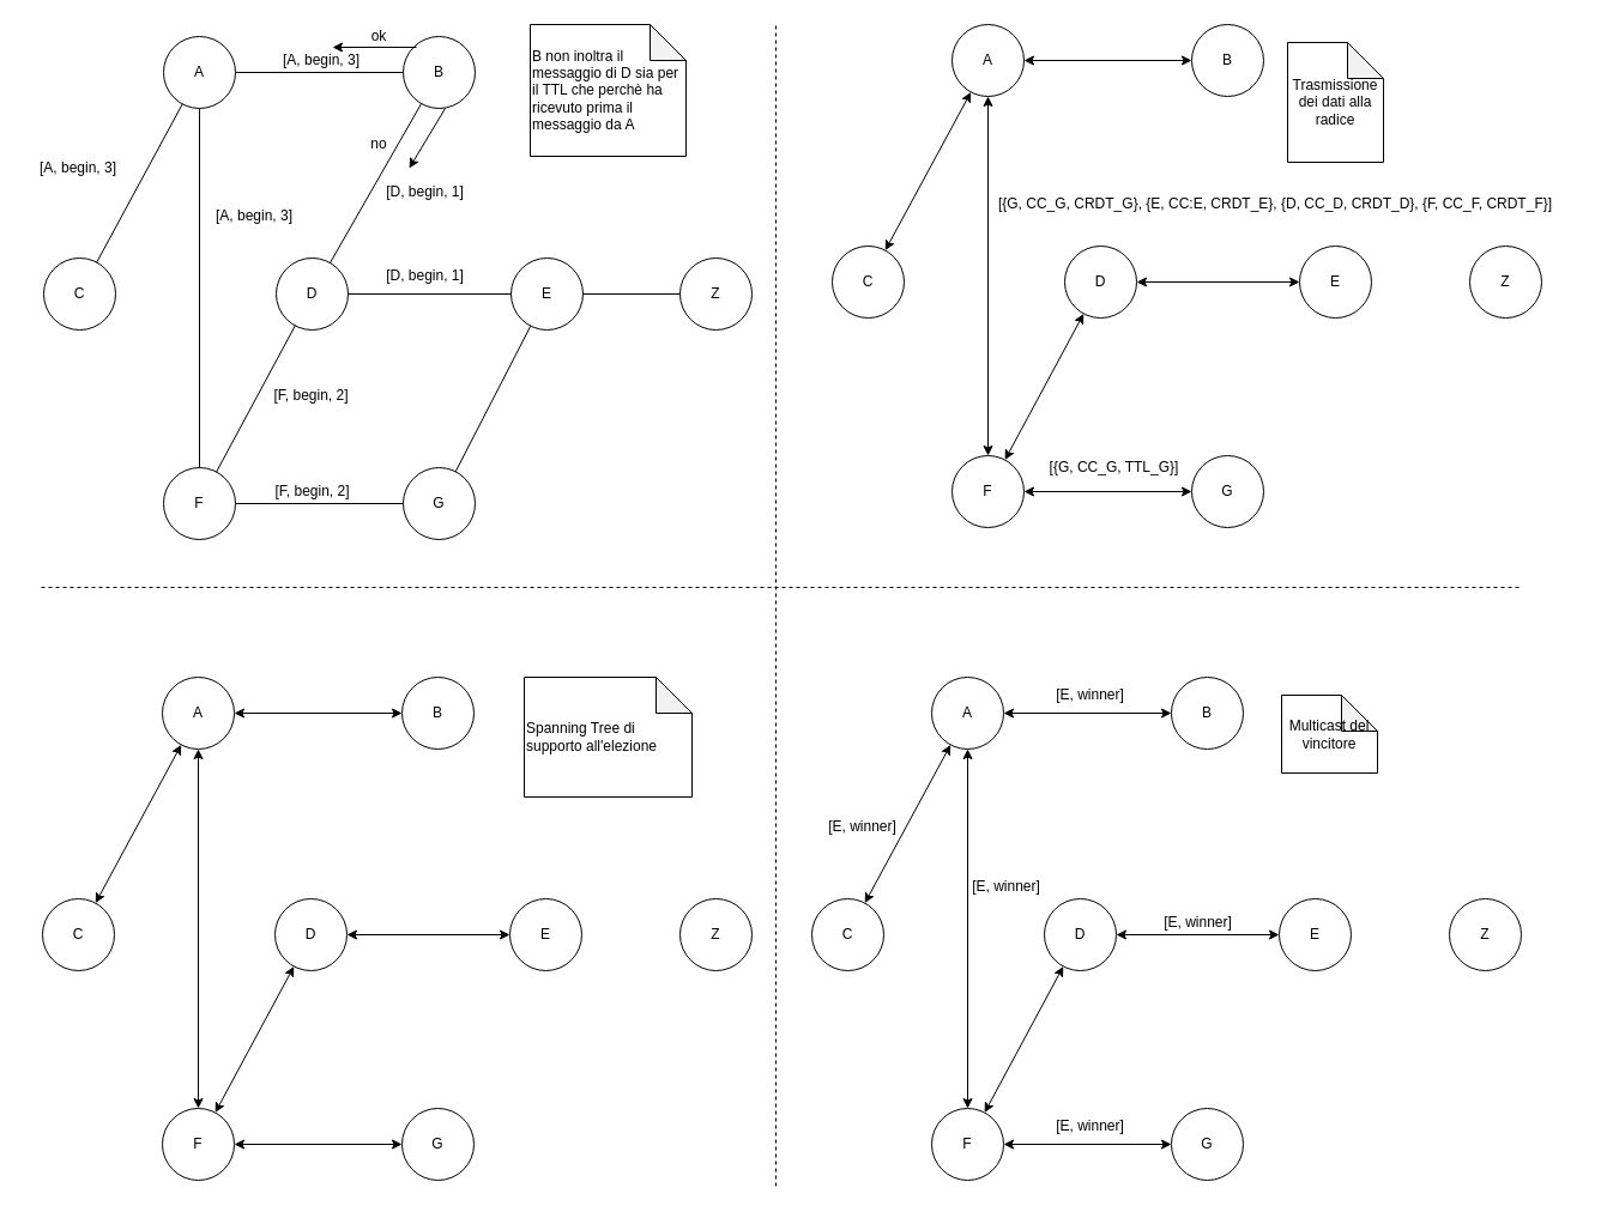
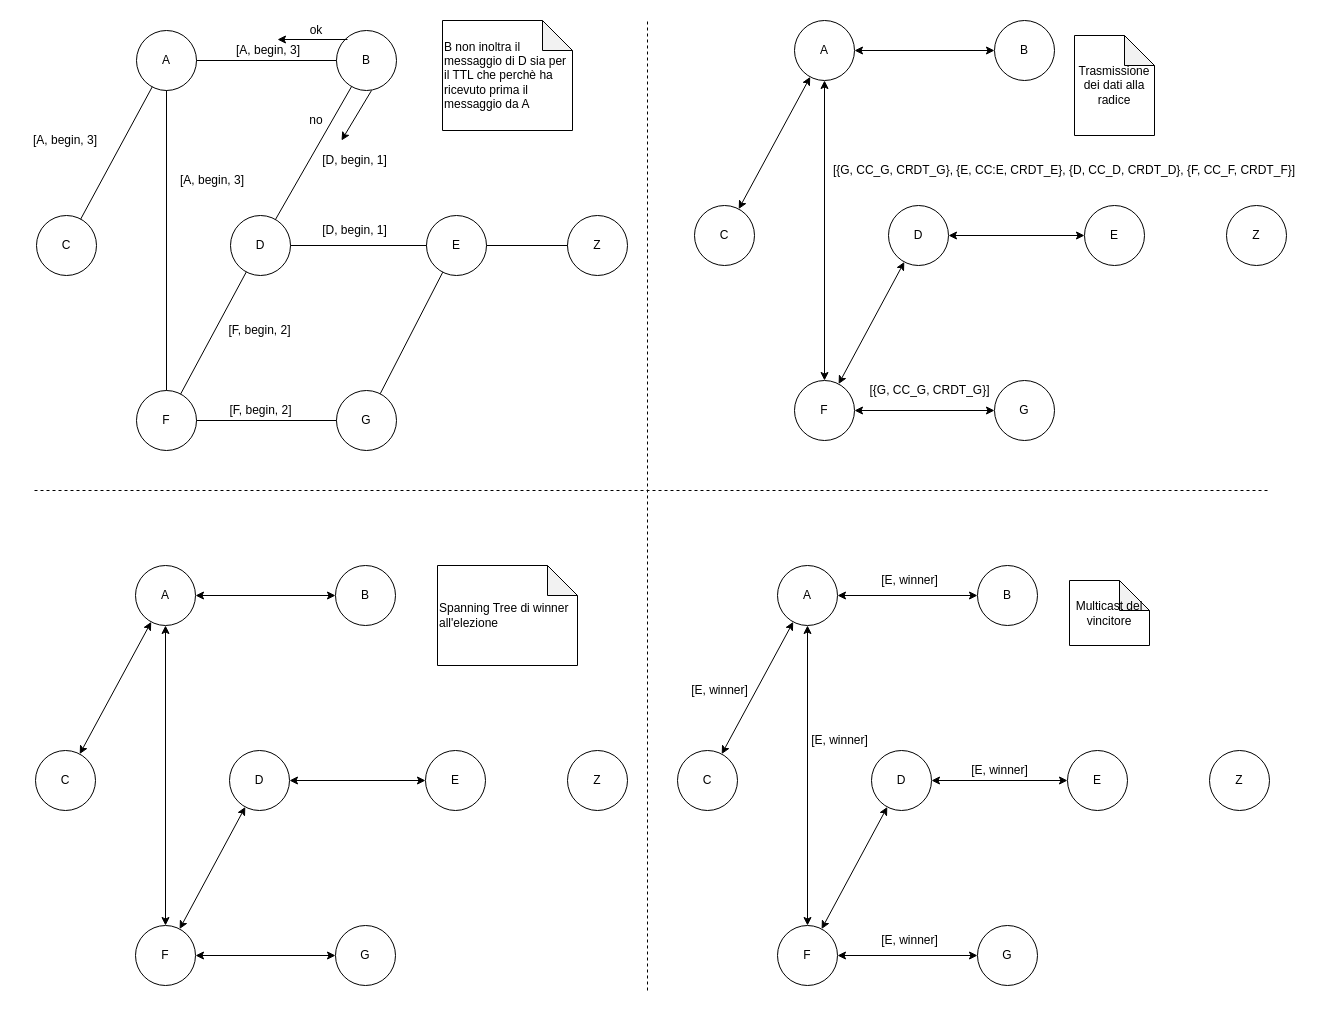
  <mxCell id="0" />
  <mxCell id="1" parent="0" />
  <mxCell id="2" value="D" style="ellipse;whiteSpace=wrap;html=1;aspect=fixed;" vertex="1" parent="1"><mxGeometry x="230" y="215" width="60" height="60" as="geometry" /></mxCell>
  <mxCell id="3" value="B" style="ellipse;whiteSpace=wrap;html=1;aspect=fixed;" vertex="1" parent="1"><mxGeometry x="336" y="30" width="60" height="60" as="geometry" /></mxCell>
  <mxCell id="4" value="A" style="ellipse;whiteSpace=wrap;html=1;aspect=fixed;" vertex="1" parent="1"><mxGeometry x="136" y="30" width="60" height="60" as="geometry" /></mxCell>
  <mxCell id="5" value="C" style="ellipse;whiteSpace=wrap;html=1;aspect=fixed;" vertex="1" parent="1"><mxGeometry x="36" y="215" width="60" height="60" as="geometry" /></mxCell>
  <mxCell id="6" value="G" style="ellipse;whiteSpace=wrap;html=1;aspect=fixed;" vertex="1" parent="1"><mxGeometry x="336" y="390" width="60" height="60" as="geometry" /></mxCell>
  <mxCell id="7" value="F" style="ellipse;whiteSpace=wrap;html=1;aspect=fixed;" vertex="1" parent="1"><mxGeometry x="136" y="390" width="60" height="60" as="geometry" /></mxCell>
  <mxCell id="8" value="E" style="ellipse;whiteSpace=wrap;html=1;aspect=fixed;" vertex="1" parent="1"><mxGeometry x="426" y="215" width="60" height="60" as="geometry" /></mxCell>
  <mxCell id="9" value="" style="endArrow=none;html=1;" edge="1" parent="1" source="5" target="4"><mxGeometry width="50" height="50" relative="1" as="geometry"><mxPoint x="156" y="190" as="sourcePoint" /><mxPoint x="206" y="140" as="targetPoint" /></mxGeometry></mxCell>
  <mxCell id="10" value="" style="endArrow=none;html=1;" edge="1" parent="1" source="7" target="4"><mxGeometry width="50" height="50" relative="1" as="geometry"><mxPoint x="186" y="190" as="sourcePoint" /><mxPoint x="236" y="140" as="targetPoint" /></mxGeometry></mxCell>
  <mxCell id="11" value="" style="endArrow=none;html=1;" edge="1" parent="1" source="7" target="6"><mxGeometry width="50" height="50" relative="1" as="geometry"><mxPoint x="316" y="360" as="sourcePoint" /><mxPoint x="366" y="310" as="targetPoint" /></mxGeometry></mxCell>
  <mxCell id="12" value="" style="endArrow=none;html=1;" edge="1" parent="1" source="7" target="2"><mxGeometry width="50" height="50" relative="1" as="geometry"><mxPoint x="246" y="340" as="sourcePoint" /><mxPoint x="296" y="290" as="targetPoint" /></mxGeometry></mxCell>
  <mxCell id="13" value="" style="endArrow=none;html=1;" edge="1" parent="1" source="2" target="3"><mxGeometry width="50" height="50" relative="1" as="geometry"><mxPoint x="356" y="170" as="sourcePoint" /><mxPoint x="406" y="120" as="targetPoint" /></mxGeometry></mxCell>
  <mxCell id="14" value="" style="endArrow=none;html=1;" edge="1" parent="1" source="4" target="3"><mxGeometry width="50" height="50" relative="1" as="geometry"><mxPoint x="216" y="140" as="sourcePoint" /><mxPoint x="266" y="90" as="targetPoint" /></mxGeometry></mxCell>
  <mxCell id="15" value="" style="endArrow=none;html=1;" edge="1" parent="1" source="6" target="8"><mxGeometry width="50" height="50" relative="1" as="geometry"><mxPoint x="346" y="330" as="sourcePoint" /><mxPoint x="396" y="280" as="targetPoint" /></mxGeometry></mxCell>
  <mxCell id="16" value="" style="endArrow=none;html=1;" edge="1" parent="1" source="2" target="8"><mxGeometry width="50" height="50" relative="1" as="geometry"><mxPoint x="386" y="240" as="sourcePoint" /><mxPoint x="436" y="190" as="targetPoint" /></mxGeometry></mxCell>
  <mxCell id="17" value="D" style="ellipse;whiteSpace=wrap;html=1;aspect=fixed;" vertex="1" parent="1"><mxGeometry x="229" y="750" width="60" height="60" as="geometry" /></mxCell>
  <mxCell id="18" value="B" style="ellipse;whiteSpace=wrap;html=1;aspect=fixed;" vertex="1" parent="1"><mxGeometry x="335" y="565" width="60" height="60" as="geometry" /></mxCell>
  <mxCell id="19" value="A" style="ellipse;whiteSpace=wrap;html=1;aspect=fixed;" vertex="1" parent="1"><mxGeometry x="135" y="565" width="60" height="60" as="geometry" /></mxCell>
  <mxCell id="20" value="C" style="ellipse;whiteSpace=wrap;html=1;aspect=fixed;" vertex="1" parent="1"><mxGeometry x="35" y="750" width="60" height="60" as="geometry" /></mxCell>
  <mxCell id="21" value="G" style="ellipse;whiteSpace=wrap;html=1;aspect=fixed;" vertex="1" parent="1"><mxGeometry x="335" y="925" width="60" height="60" as="geometry" /></mxCell>
  <mxCell id="22" value="F" style="ellipse;whiteSpace=wrap;html=1;aspect=fixed;" vertex="1" parent="1"><mxGeometry x="135" y="925" width="60" height="60" as="geometry" /></mxCell>
  <mxCell id="23" value="E" style="ellipse;whiteSpace=wrap;html=1;aspect=fixed;" vertex="1" parent="1"><mxGeometry x="425" y="750" width="60" height="60" as="geometry" /></mxCell>
  <mxCell id="24" value="Z" style="ellipse;whiteSpace=wrap;html=1;aspect=fixed;" vertex="1" parent="1"><mxGeometry x="567" y="215" width="60" height="60" as="geometry" /></mxCell>
  <mxCell id="25" value="" style="endArrow=none;html=1;" edge="1" parent="1" source="8" target="24"><mxGeometry width="50" height="50" relative="1" as="geometry"><mxPoint x="517" y="240" as="sourcePoint" /><mxPoint x="567" y="190" as="targetPoint" /></mxGeometry></mxCell>
  <mxCell id="26" value="Z" style="ellipse;whiteSpace=wrap;html=1;aspect=fixed;" vertex="1" parent="1"><mxGeometry x="567" y="750" width="60" height="60" as="geometry" /></mxCell>
  <mxCell id="27" value="[A, begin, 3]" style="text;html=1;strokeColor=none;fillColor=none;align=center;verticalAlign=middle;whiteSpace=wrap;rounded=0;" vertex="1" parent="1"><mxGeometry x="167" y="170" width="90" height="20" as="geometry" /></mxCell>
  <mxCell id="28" value="[F, begin, 2]" style="text;html=1;strokeColor=none;fillColor=none;align=center;verticalAlign=middle;whiteSpace=wrap;rounded=0;" vertex="1" parent="1"><mxGeometry x="217.5" y="320" width="83" height="20" as="geometry" /></mxCell>
  <mxCell id="29" value="[F, begin, 2]" style="text;html=1;strokeColor=none;fillColor=none;align=center;verticalAlign=middle;whiteSpace=wrap;rounded=0;" vertex="1" parent="1"><mxGeometry x="218.5" y="400" width="83" height="20" as="geometry" /></mxCell>
  <mxCell id="30" value="[D, begin, 1]" style="text;html=1;strokeColor=none;fillColor=none;align=center;verticalAlign=middle;whiteSpace=wrap;rounded=0;" vertex="1" parent="1"><mxGeometry x="313" y="220" width="83" height="20" as="geometry" /></mxCell>
  <mxCell id="31" value="[D, begin, 1]" style="text;html=1;strokeColor=none;fillColor=none;align=center;verticalAlign=middle;whiteSpace=wrap;rounded=0;" vertex="1" parent="1"><mxGeometry x="313" y="150" width="83" height="20" as="geometry" /></mxCell>
  <mxCell id="32" value="[A, begin, 3]" style="text;html=1;strokeColor=none;fillColor=none;align=center;verticalAlign=middle;whiteSpace=wrap;rounded=0;" vertex="1" parent="1"><mxGeometry x="223" y="40" width="90" height="20" as="geometry" /></mxCell>
  <mxCell id="33" value="[A, begin, 3]" style="text;html=1;strokeColor=none;fillColor=none;align=center;verticalAlign=middle;whiteSpace=wrap;rounded=0;" vertex="1" parent="1"><mxGeometry x="20" y="130" width="90" height="20" as="geometry" /></mxCell>
  <mxCell id="34" value="B non inoltra il messaggio di D sia per il TTL che perchè ha ricevuto prima il messaggio da A" style="shape=note;whiteSpace=wrap;html=1;backgroundOutline=1;darkOpacity=0.05;align=left;" vertex="1" parent="1"><mxGeometry x="442" y="20" width="130" height="110" as="geometry" /></mxCell>
- <mxCell id="35" value="Spanning Tree di supporto all'elezione" style="shape=note;whiteSpace=wrap;html=1;backgroundOutline=1;darkOpacity=0.05;align=left;" vertex="1" parent="1"><mxGeometry x="437" y="565" width="140" height="100" as="geometry" /></mxCell>
+ <mxCell id="35" value="Spanning Tree di winner all'elezione" style="shape=note;whiteSpace=wrap;html=1;backgroundOutline=1;darkOpacity=0.05;align=left;" vertex="1" parent="1"><mxGeometry x="437" y="565" width="140" height="100" as="geometry" /></mxCell>
  <mxCell id="36" value="" style="endArrow=classic;startArrow=classic;html=1;" edge="1" parent="1" source="20" target="19"><mxGeometry width="50" height="50" relative="1" as="geometry"><mxPoint x="57" y="700" as="sourcePoint" /><mxPoint x="107" y="650" as="targetPoint" /></mxGeometry></mxCell>
  <mxCell id="37" value="" style="endArrow=classic;startArrow=classic;html=1;" edge="1" parent="1" source="22" target="19"><mxGeometry width="50" height="50" relative="1" as="geometry"><mxPoint x="137" y="740" as="sourcePoint" /><mxPoint x="187" y="690" as="targetPoint" /></mxGeometry></mxCell>
  <mxCell id="38" value="" style="endArrow=classic;startArrow=classic;html=1;" edge="1" parent="1" source="22" target="21"><mxGeometry width="50" height="50" relative="1" as="geometry"><mxPoint x="247" y="950" as="sourcePoint" /><mxPoint x="297" y="900" as="targetPoint" /></mxGeometry></mxCell>
  <mxCell id="39" value="" style="endArrow=classic;startArrow=classic;html=1;" edge="1" parent="1" source="22" target="17"><mxGeometry width="50" height="50" relative="1" as="geometry"><mxPoint x="217" y="910" as="sourcePoint" /><mxPoint x="267" y="860" as="targetPoint" /></mxGeometry></mxCell>
  <mxCell id="40" value="" style="endArrow=classic;startArrow=classic;html=1;" edge="1" parent="1" source="17" target="23"><mxGeometry width="50" height="50" relative="1" as="geometry"><mxPoint x="357" y="810" as="sourcePoint" /><mxPoint x="407" y="760" as="targetPoint" /></mxGeometry></mxCell>
  <mxCell id="41" value="" style="endArrow=classic;startArrow=classic;html=1;" edge="1" parent="1" source="19" target="18"><mxGeometry width="50" height="50" relative="1" as="geometry"><mxPoint x="247" y="640" as="sourcePoint" /><mxPoint x="297" y="590" as="targetPoint" /></mxGeometry></mxCell>
  <mxCell id="42" value="D" style="ellipse;whiteSpace=wrap;html=1;aspect=fixed;" vertex="1" parent="1"><mxGeometry x="888" y="205" width="60" height="60" as="geometry" /></mxCell>
  <mxCell id="43" value="B" style="ellipse;whiteSpace=wrap;html=1;aspect=fixed;" vertex="1" parent="1"><mxGeometry x="994" y="20" width="60" height="60" as="geometry" /></mxCell>
  <mxCell id="44" value="A" style="ellipse;whiteSpace=wrap;html=1;aspect=fixed;" vertex="1" parent="1"><mxGeometry x="794" y="20" width="60" height="60" as="geometry" /></mxCell>
  <mxCell id="45" value="C" style="ellipse;whiteSpace=wrap;html=1;aspect=fixed;" vertex="1" parent="1"><mxGeometry x="694" y="205" width="60" height="60" as="geometry" /></mxCell>
  <mxCell id="46" value="G" style="ellipse;whiteSpace=wrap;html=1;aspect=fixed;" vertex="1" parent="1"><mxGeometry x="994" y="380" width="60" height="60" as="geometry" /></mxCell>
  <mxCell id="47" value="F" style="ellipse;whiteSpace=wrap;html=1;aspect=fixed;" vertex="1" parent="1"><mxGeometry x="794" y="380" width="60" height="60" as="geometry" /></mxCell>
  <mxCell id="48" value="E" style="ellipse;whiteSpace=wrap;html=1;aspect=fixed;" vertex="1" parent="1"><mxGeometry x="1084" y="205" width="60" height="60" as="geometry" /></mxCell>
  <mxCell id="49" value="Z" style="ellipse;whiteSpace=wrap;html=1;aspect=fixed;" vertex="1" parent="1"><mxGeometry x="1226" y="205" width="60" height="60" as="geometry" /></mxCell>
  <mxCell id="50" value="" style="endArrow=classic;startArrow=classic;html=1;" edge="1" parent="1" source="45" target="44"><mxGeometry width="50" height="50" relative="1" as="geometry"><mxPoint x="716" y="155" as="sourcePoint" /><mxPoint x="766" y="105" as="targetPoint" /></mxGeometry></mxCell>
  <mxCell id="51" value="" style="endArrow=classic;startArrow=classic;html=1;" edge="1" parent="1" source="47" target="44"><mxGeometry width="50" height="50" relative="1" as="geometry"><mxPoint x="796" y="195" as="sourcePoint" /><mxPoint x="846" y="145" as="targetPoint" /></mxGeometry></mxCell>
  <mxCell id="52" value="" style="endArrow=classic;startArrow=classic;html=1;" edge="1" parent="1" source="47" target="46"><mxGeometry width="50" height="50" relative="1" as="geometry"><mxPoint x="906" y="405" as="sourcePoint" /><mxPoint x="956" y="355" as="targetPoint" /></mxGeometry></mxCell>
  <mxCell id="53" value="" style="endArrow=classic;startArrow=classic;html=1;" edge="1" parent="1" source="47" target="42"><mxGeometry width="50" height="50" relative="1" as="geometry"><mxPoint x="876" y="365" as="sourcePoint" /><mxPoint x="926" y="315" as="targetPoint" /></mxGeometry></mxCell>
  <mxCell id="54" value="" style="endArrow=classic;startArrow=classic;html=1;" edge="1" parent="1" source="42" target="48"><mxGeometry width="50" height="50" relative="1" as="geometry"><mxPoint x="1016" y="265" as="sourcePoint" /><mxPoint x="1066" y="215" as="targetPoint" /></mxGeometry></mxCell>
  <mxCell id="55" value="" style="endArrow=classic;startArrow=classic;html=1;" edge="1" parent="1" source="44" target="43"><mxGeometry width="50" height="50" relative="1" as="geometry"><mxPoint x="906" y="95" as="sourcePoint" /><mxPoint x="956" y="45" as="targetPoint" /></mxGeometry></mxCell>
- <mxCell id="56" value="[{G, CC_G, TTL_G}]" style="text;html=1;strokeColor=none;fillColor=none;align=center;verticalAlign=middle;whiteSpace=wrap;rounded=0;" vertex="1" parent="1"><mxGeometry x="849" y="380" width="161" height="20" as="geometry" /></mxCell>
+ <mxCell id="56" value="[{G, CC_G, CRDT_G}]" style="text;html=1;strokeColor=none;fillColor=none;align=center;verticalAlign=middle;whiteSpace=wrap;rounded=0;" vertex="1" parent="1"><mxGeometry x="849" y="380" width="161" height="20" as="geometry" /></mxCell>
  <mxCell id="57" value="[{G, CC_G, CRDT_G}, {E, CC:E, CRDT_E}, {D, CC_D, CRDT_D}, {F, CC_F, CRDT_F}]" style="text;html=1;strokeColor=none;fillColor=none;align=center;verticalAlign=middle;whiteSpace=wrap;rounded=0;" vertex="1" parent="1"><mxGeometry x="809" y="160" width="510" height="20" as="geometry" /></mxCell>
  <mxCell id="58" value="ok" style="text;html=1;strokeColor=none;fillColor=none;align=center;verticalAlign=middle;whiteSpace=wrap;rounded=0;" vertex="1" parent="1"><mxGeometry x="296" y="20" width="40" height="20" as="geometry" /></mxCell>
  <mxCell id="59" value="" style="endArrow=classic;html=1;" edge="1" parent="1"><mxGeometry width="50" height="50" relative="1" as="geometry"><mxPoint x="347" y="39" as="sourcePoint" /><mxPoint x="277" y="39" as="targetPoint" /></mxGeometry></mxCell>
  <mxCell id="60" value="" style="endArrow=classic;html=1;" edge="1" parent="1"><mxGeometry width="50" height="50" relative="1" as="geometry"><mxPoint x="371" y="90" as="sourcePoint" /><mxPoint x="341" y="140" as="targetPoint" /></mxGeometry></mxCell>
  <mxCell id="61" value="no" style="text;html=1;strokeColor=none;fillColor=none;align=center;verticalAlign=middle;whiteSpace=wrap;rounded=0;" vertex="1" parent="1"><mxGeometry x="296" y="110" width="40" height="20" as="geometry" /></mxCell>
  <mxCell id="62" value="D" style="ellipse;whiteSpace=wrap;html=1;aspect=fixed;" vertex="1" parent="1"><mxGeometry x="871" y="750" width="60" height="60" as="geometry" /></mxCell>
  <mxCell id="63" value="B" style="ellipse;whiteSpace=wrap;html=1;aspect=fixed;" vertex="1" parent="1"><mxGeometry x="977" y="565" width="60" height="60" as="geometry" /></mxCell>
  <mxCell id="64" value="A" style="ellipse;whiteSpace=wrap;html=1;aspect=fixed;" vertex="1" parent="1"><mxGeometry x="777" y="565" width="60" height="60" as="geometry" /></mxCell>
  <mxCell id="65" value="C" style="ellipse;whiteSpace=wrap;html=1;aspect=fixed;" vertex="1" parent="1"><mxGeometry x="677" y="750" width="60" height="60" as="geometry" /></mxCell>
  <mxCell id="66" value="G" style="ellipse;whiteSpace=wrap;html=1;aspect=fixed;" vertex="1" parent="1"><mxGeometry x="977" y="925" width="60" height="60" as="geometry" /></mxCell>
  <mxCell id="67" value="F" style="ellipse;whiteSpace=wrap;html=1;aspect=fixed;" vertex="1" parent="1"><mxGeometry x="777" y="925" width="60" height="60" as="geometry" /></mxCell>
  <mxCell id="68" value="E" style="ellipse;whiteSpace=wrap;html=1;aspect=fixed;" vertex="1" parent="1"><mxGeometry x="1067" y="750" width="60" height="60" as="geometry" /></mxCell>
  <mxCell id="69" value="Z" style="ellipse;whiteSpace=wrap;html=1;aspect=fixed;" vertex="1" parent="1"><mxGeometry x="1209" y="750" width="60" height="60" as="geometry" /></mxCell>
  <mxCell id="70" value="" style="endArrow=classic;startArrow=classic;html=1;" edge="1" parent="1" source="65" target="64"><mxGeometry width="50" height="50" relative="1" as="geometry"><mxPoint x="699" y="700" as="sourcePoint" /><mxPoint x="749" y="650" as="targetPoint" /></mxGeometry></mxCell>
  <mxCell id="71" value="" style="endArrow=classic;startArrow=classic;html=1;" edge="1" parent="1" source="67" target="64"><mxGeometry width="50" height="50" relative="1" as="geometry"><mxPoint x="779" y="740" as="sourcePoint" /><mxPoint x="829" y="690" as="targetPoint" /></mxGeometry></mxCell>
  <mxCell id="72" value="" style="endArrow=classic;startArrow=classic;html=1;" edge="1" parent="1" source="67" target="66"><mxGeometry width="50" height="50" relative="1" as="geometry"><mxPoint x="889" y="950" as="sourcePoint" /><mxPoint x="939" y="900" as="targetPoint" /></mxGeometry></mxCell>
  <mxCell id="73" value="" style="endArrow=classic;startArrow=classic;html=1;" edge="1" parent="1" source="67" target="62"><mxGeometry width="50" height="50" relative="1" as="geometry"><mxPoint x="859" y="910" as="sourcePoint" /><mxPoint x="909" y="860" as="targetPoint" /></mxGeometry></mxCell>
  <mxCell id="74" value="" style="endArrow=classic;startArrow=classic;html=1;" edge="1" parent="1" source="62" target="68"><mxGeometry width="50" height="50" relative="1" as="geometry"><mxPoint x="999" y="810" as="sourcePoint" /><mxPoint x="1049" y="760" as="targetPoint" /></mxGeometry></mxCell>
  <mxCell id="75" value="" style="endArrow=classic;startArrow=classic;html=1;" edge="1" parent="1" source="64" target="63"><mxGeometry width="50" height="50" relative="1" as="geometry"><mxPoint x="889" y="640" as="sourcePoint" /><mxPoint x="939" y="590" as="targetPoint" /></mxGeometry></mxCell>
  <mxCell id="76" value="[E, winner]" style="text;html=1;strokeColor=none;fillColor=none;align=center;verticalAlign=middle;whiteSpace=wrap;rounded=0;" vertex="1" parent="1"><mxGeometry x="879" y="570" width="61" height="20" as="geometry" /></mxCell>
  <mxCell id="77" value="[E, winner]" style="text;html=1;strokeColor=none;fillColor=none;align=center;verticalAlign=middle;whiteSpace=wrap;rounded=0;" vertex="1" parent="1"><mxGeometry x="689" y="680" width="61" height="20" as="geometry" /></mxCell>
  <mxCell id="78" value="[E, winner]" style="text;html=1;strokeColor=none;fillColor=none;align=center;verticalAlign=middle;whiteSpace=wrap;rounded=0;" vertex="1" parent="1"><mxGeometry x="809" y="730" width="61" height="20" as="geometry" /></mxCell>
  <mxCell id="79" value="[E, winner]" style="text;html=1;strokeColor=none;fillColor=none;align=center;verticalAlign=middle;whiteSpace=wrap;rounded=0;" vertex="1" parent="1"><mxGeometry x="879" y="930" width="61" height="20" as="geometry" /></mxCell>
  <mxCell id="80" value="[E, winner]" style="text;html=1;strokeColor=none;fillColor=none;align=center;verticalAlign=middle;whiteSpace=wrap;rounded=0;" vertex="1" parent="1"><mxGeometry x="969" y="760" width="61" height="20" as="geometry" /></mxCell>
  <mxCell id="81" value="Multicast del vincitore" style="shape=note;whiteSpace=wrap;html=1;backgroundOutline=1;darkOpacity=0.05;" vertex="1" parent="1"><mxGeometry x="1069" y="580" width="80" height="65" as="geometry" /></mxCell>
  <mxCell id="82" value="Trasmissione dei dati alla radice" style="shape=note;whiteSpace=wrap;html=1;backgroundOutline=1;darkOpacity=0.05;" vertex="1" parent="1"><mxGeometry x="1074" y="35" width="80" height="100" as="geometry" /></mxCell>
  <mxCell id="83" value="" style="endArrow=none;dashed=1;html=1;" edge="1" parent="1"><mxGeometry width="50" height="50" relative="1" as="geometry"><mxPoint x="647" y="990" as="sourcePoint" /><mxPoint x="647" y="20" as="targetPoint" /></mxGeometry></mxCell>
  <mxCell id="84" value="" style="endArrow=none;dashed=1;html=1;" edge="1" parent="1"><mxGeometry width="50" height="50" relative="1" as="geometry"><mxPoint x="1267" y="490" as="sourcePoint" /><mxPoint x="31" y="490" as="targetPoint" /></mxGeometry></mxCell>
